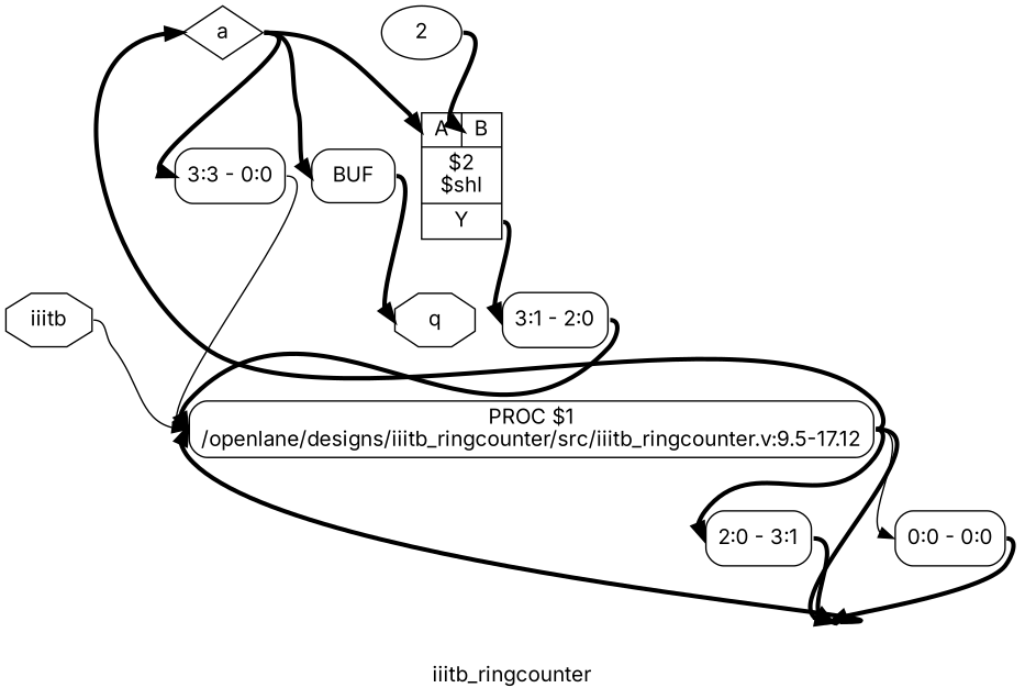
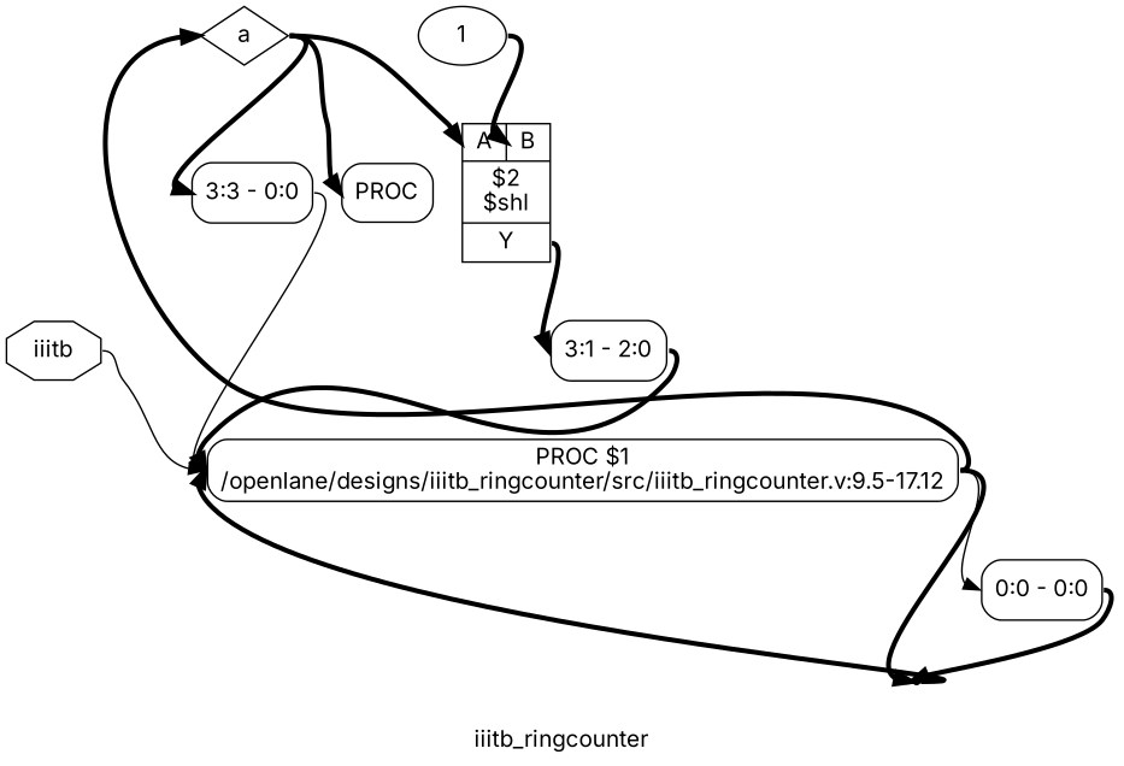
  digraph {
    fontname=Inter
    label=iiitb_ringcounter
    rankdir=TB
    remincross=true
    node [fontname=Inter shape=record]
    edge [color=black fontname=Inter headport=w style="setlinewidth(3)" tailport=e]
    n4 [color=black fontcolor=black label=a shape=diamond]
    c11 [label="{{<p8> A|<p9> B}|$2\n$shl|{<p10> Y}}"]
    x2 [label="<s0> 3:3 - 0:0 " style=rounded]
-   x6 [label=BUF shape=box style=rounded]
+   x6 [label=PROC shape=box style=rounded]
    x3 [label="<s0> 3:1 - 2:0 " style=rounded]
    p1 [label="PROC $1\n/openlane/designs/iiitb_ringcounter/src/iiitb_ringcounter.v:9.5-17.12" shape=box style=rounded]
-   n5 [color=black fontcolor=black label=q shape=octagon]
    x4 [label="<s0> 0:0 - 0:0 " style=rounded]
    n2 [shape=point]
-   x5 [label="<s0> 2:0 - 3:1 " style=rounded]
    n7 [color=black fontcolor=black label=iiitb shape=octagon]
-   v0 [label=2 shape=""]
+   v0 [label=1 shape=""]
    n4 -> c11 [headport="p8:w"]
    n4 -> x2 [headport="s0:w"]
    n4 -> x6 [headport="w:w"]
    c11 -> x3 [headport="s0:w" tailport="p10:e"]
    x2 -> p1 [style=""]
-   x6 -> n5 [tailport="e:e"]
    x3 -> p1
    p1 -> n4
    p1 -> x4 [style=""]
    p1 -> n2
-   p1 -> x5
    x4 -> n2 [tailport="s0:e"]
    n2 -> p1
-   x5 -> n2 [tailport="s0:e"]
    n7 -> p1 [style=""]
    v0 -> c11 [headport="p9:w"]
  }
